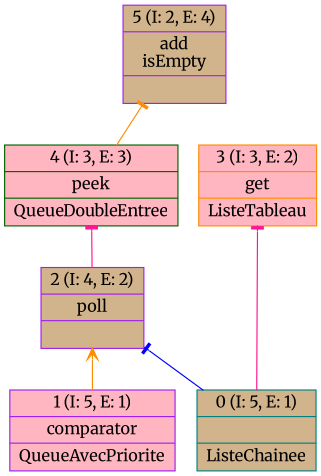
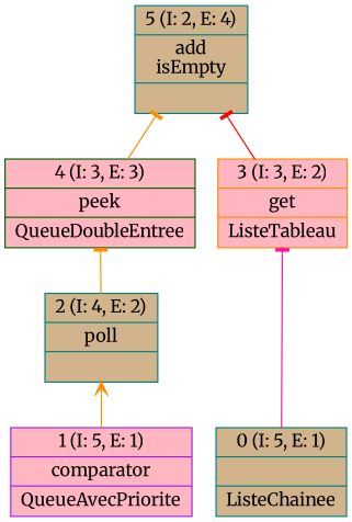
  digraph {
    fontname=Merriweather
    rankdir=BT
    node [color=teal fillcolor=tan fontname=Merriweather shape=record style=filled]
    edge [arrowhead=tee color=deeppink fontname=Merriweather]
    n1 [label="{0 (I: 5, E: 1)||ListeChainee\n}"]
-   n2 [color=purple label="{2 (I: 4, E: 2)|poll\n|}"]
+   n2 [label="{2 (I: 4, E: 2)|poll\n|}"]
    n3 [color=darkorange fillcolor=lightpink label="{3 (I: 3, E: 2)|get\n|ListeTableau\n}"]
    n4 [color=darkgreen fillcolor=lightpink label="{4 (I: 3, E: 3)|peek\n|QueueDoubleEntree\n}"]
-   n5 [color=purple label="{5 (I: 2, E: 4)|add\nisEmpty\n|}"]
+   n5 [label="{5 (I: 2, E: 4)|add\nisEmpty\n|}"]
    n6 [color=purple fillcolor=lightpink label="{1 (I: 5, E: 1)|comparator\n|QueueAvecPriorite\n}"]
-   n1 -> n2 [color=blue]
    n1 -> n3
-   n2 -> n4
+   n2 -> n4 [color=darkorange]
+   n3 -> n5 [color=red]
    n4 -> n5 [color=darkorange]
    n6 -> n2 [arrowhead=vee color=darkorange]
  }
